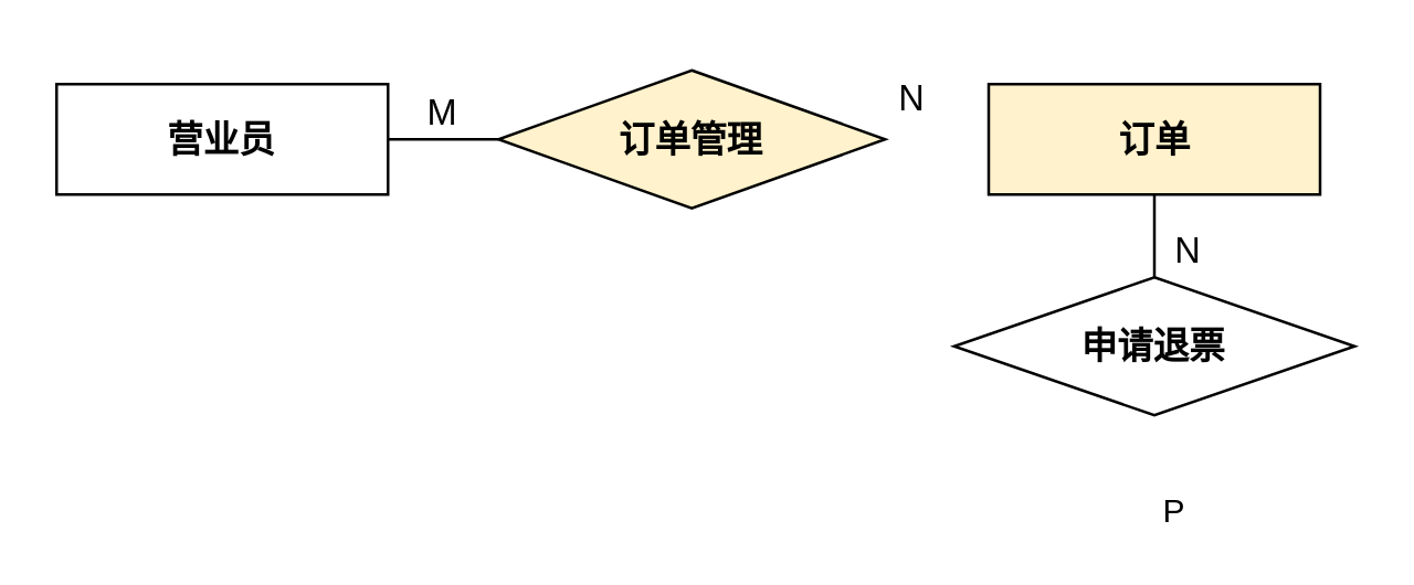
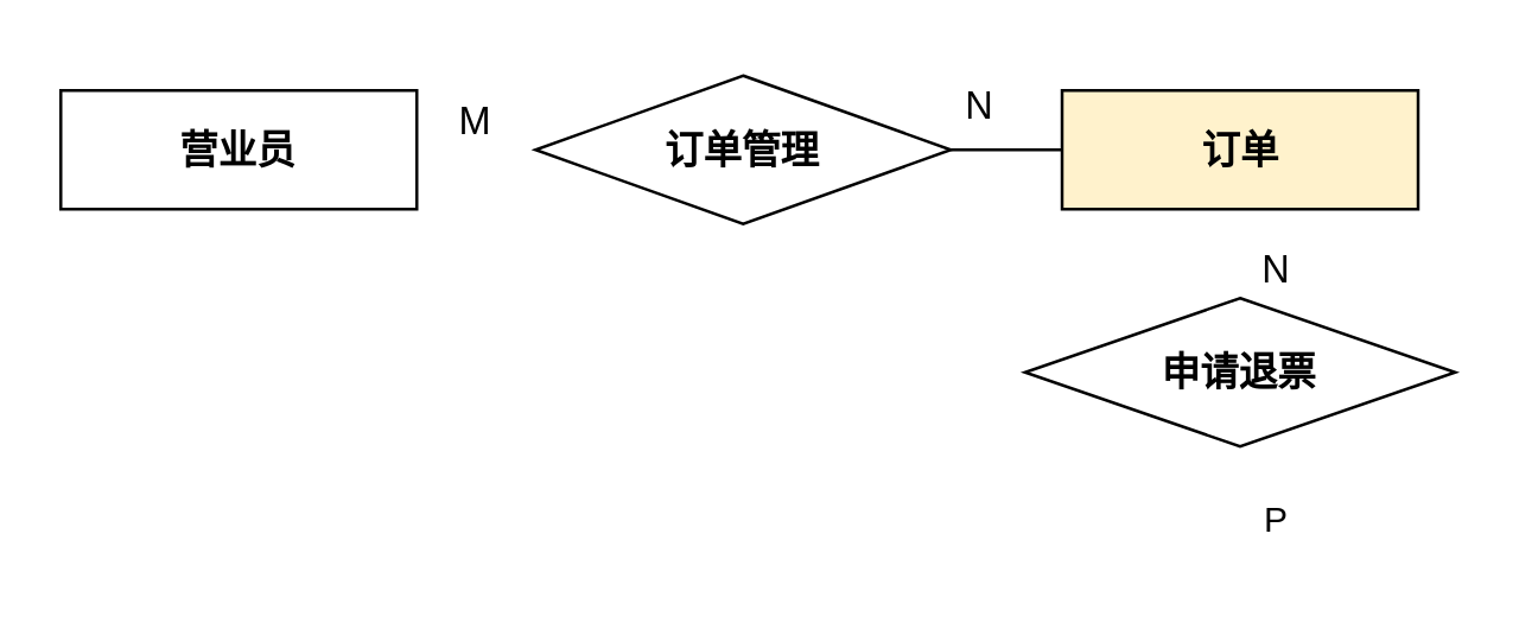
  <mxCell id="0" />
  <mxCell id="1" parent="0" />
  <mxCell id="2" value="&lt;font style=&quot;font-size: 13px;&quot;&gt;&lt;b&gt;营业员&lt;/b&gt;&lt;/font&gt;" style="rounded=0;whiteSpace=wrap;html=1;" parent="1" vertex="1"><mxGeometry x="20" y="30" width="120" height="40" as="geometry" /></mxCell>
  <mxCell id="3" value="&lt;b&gt;&lt;font style=&quot;font-size: 13px;&quot;&gt;申请退票&lt;/font&gt;&lt;/b&gt;" style="rhombus;whiteSpace=wrap;html=1;" parent="1" vertex="1"><mxGeometry x="345" y="100" width="145" height="50" as="geometry" /></mxCell>
  <mxCell id="4" value="&lt;span style=&quot;font-size: 13px;&quot;&gt;&lt;b&gt;订单&lt;/b&gt;&lt;/span&gt;" style="rounded=0;whiteSpace=wrap;html=1;fillColor=#fff2cc;" parent="1" vertex="1"><mxGeometry x="357.5" y="30" width="120" height="40" as="geometry" /></mxCell>
- <mxCell id="5" value="&lt;font style=&quot;font-size: 13px;&quot;&gt;&lt;b&gt;订单管理&lt;/b&gt;&lt;/font&gt;" style="rhombus;whiteSpace=wrap;html=1;fillColor=#fff2cc;" parent="1" vertex="1"><mxGeometry x="180" y="25" width="140" height="50" as="geometry" /></mxCell>
- <mxCell id="6" value="" style="endArrow=none;html=1;rounded=0;entryX=0.5;entryY=1;entryDx=0;entryDy=0;exitX=0.5;exitY=0;exitDx=0;exitDy=0;" parent="1" source="3" target="4" edge="1"><mxGeometry width="50" height="50" relative="1" as="geometry"><mxPoint x="370" y="270" as="sourcePoint" /><mxPoint x="420" y="220" as="targetPoint" /></mxGeometry></mxCell>
- <mxCell id="8" value="" style="endArrow=none;html=1;rounded=0;entryX=1;entryY=0.5;entryDx=0;entryDy=0;exitX=0;exitY=0.5;exitDx=0;exitDy=0;" parent="1" source="5" target="2" edge="1"><mxGeometry width="50" height="50" relative="1" as="geometry"><mxPoint x="370" y="270" as="sourcePoint" /><mxPoint x="420" y="220" as="targetPoint" /></mxGeometry></mxCell>
+ <mxCell id="5" value="&lt;font style=&quot;font-size: 13px;&quot;&gt;&lt;b&gt;订单管理&lt;/b&gt;&lt;/font&gt;" style="rhombus;whiteSpace=wrap;html=1;" parent="1" vertex="1"><mxGeometry x="180" y="25" width="140" height="50" as="geometry" /></mxCell>
+ <mxCell id="7" value="" style="endArrow=none;html=1;rounded=0;entryX=1;entryY=0.5;entryDx=0;entryDy=0;exitX=0;exitY=0.5;exitDx=0;exitDy=0;" parent="1" source="4" target="5" edge="1"><mxGeometry width="50" height="50" relative="1" as="geometry"><mxPoint x="370" y="270" as="sourcePoint" /><mxPoint x="420" y="220" as="targetPoint" /></mxGeometry></mxCell>
  <mxCell id="9" value="&lt;font style=&quot;font-size: 13px;&quot;&gt;M&lt;/font&gt;" style="text;html=1;strokeColor=none;fillColor=none;align=center;verticalAlign=middle;whiteSpace=wrap;rounded=0;" parent="1" vertex="1"><mxGeometry x="130" y="25" width="60" height="30" as="geometry" /></mxCell>
  <mxCell id="10" value="&lt;font style=&quot;font-size: 13px;&quot;&gt;N&lt;/font&gt;" style="text;html=1;strokeColor=none;fillColor=none;align=center;verticalAlign=middle;whiteSpace=wrap;rounded=0;" parent="1" vertex="1"><mxGeometry x="300" y="20" width="60" height="30" as="geometry" /></mxCell>
  <mxCell id="11" value="&lt;font style=&quot;font-size: 13px;&quot;&gt;N&lt;/font&gt;" style="text;html=1;strokeColor=none;fillColor=none;align=center;verticalAlign=middle;whiteSpace=wrap;rounded=0;" parent="1" vertex="1"><mxGeometry x="400" y="75" width="60" height="30" as="geometry" /></mxCell>
- <mxCell id="12" value="P" style="text;html=1;strokeColor=none;fillColor=none;align=center;verticalAlign=middle;whiteSpace=wrap;rounded=0;" parent="1" vertex="1"><mxGeometry x="395" y="170" width="60" height="30" as="geometry" /></mxCell>
+ <mxCell id="12" value="P" style="text;html=1;strokeColor=none;fillColor=none;align=center;verticalAlign=middle;whiteSpace=wrap;rounded=0;" parent="1" vertex="1"><mxGeometry x="400" y="160" width="60" height="30" as="geometry" /></mxCell>
